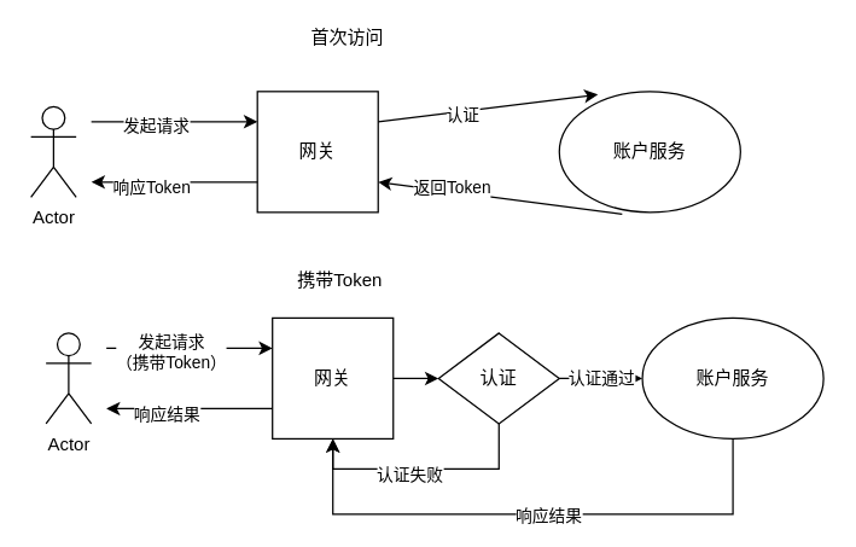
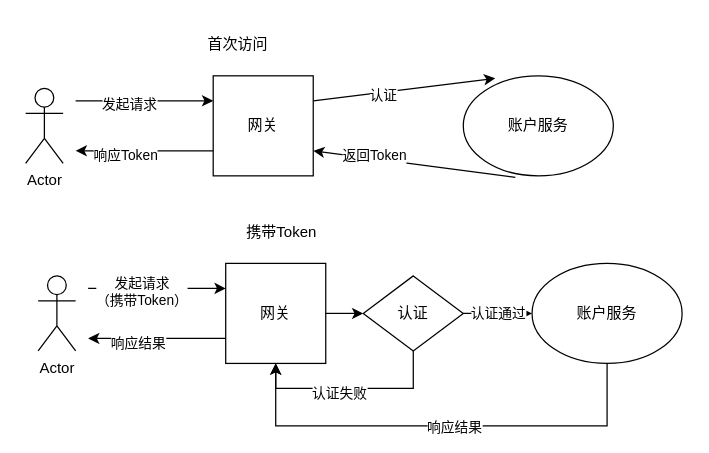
  <mxCell id="0" />
  <mxCell id="1" parent="0" />
  <mxCell id="2" value="网关" style="whiteSpace=wrap;html=1;aspect=fixed;" vertex="1" parent="1"><mxGeometry x="170" y="60" width="80" height="80" as="geometry" /></mxCell>
  <mxCell id="3" value="Actor" style="shape=umlActor;verticalLabelPosition=bottom;verticalAlign=top;html=1;outlineConnect=0;" vertex="1" parent="1"><mxGeometry x="20" y="70" width="30" height="60" as="geometry" /></mxCell>
  <mxCell id="4" value="" style="endArrow=classic;html=1;rounded=0;entryX=0;entryY=0.25;entryDx=0;entryDy=0;" edge="1" parent="1" target="2"><mxGeometry width="50" height="50" relative="1" as="geometry"><mxPoint x="60" y="80" as="sourcePoint" /><mxPoint x="180" y="210" as="targetPoint" /></mxGeometry></mxCell>
  <mxCell id="5" value="发起请求" style="edgeLabel;html=1;align=center;verticalAlign=middle;resizable=0;points=[];" vertex="1" connectable="0" parent="4"><mxGeometry x="-0.236" y="-2" relative="1" as="geometry"><mxPoint as="offset" /></mxGeometry></mxCell>
  <mxCell id="6" value="" style="endArrow=classic;html=1;rounded=0;exitX=0;exitY=0.75;exitDx=0;exitDy=0;" edge="1" parent="1" source="2"><mxGeometry width="50" height="50" relative="1" as="geometry"><mxPoint x="130" y="260" as="sourcePoint" /><mxPoint x="60" y="120" as="targetPoint" /></mxGeometry></mxCell>
  <mxCell id="7" value="响应Token" style="edgeLabel;html=1;align=center;verticalAlign=middle;resizable=0;points=[];" vertex="1" connectable="0" parent="6"><mxGeometry x="0.291" y="3" relative="1" as="geometry"><mxPoint as="offset" /></mxGeometry></mxCell>
  <mxCell id="8" value="账户服务" style="ellipse;whiteSpace=wrap;html=1;" vertex="1" parent="1"><mxGeometry x="370" y="60" width="120" height="80" as="geometry" /></mxCell>
  <mxCell id="9" value="" style="endArrow=classic;html=1;rounded=0;exitX=1;exitY=0.25;exitDx=0;exitDy=0;entryX=0.213;entryY=0.025;entryDx=0;entryDy=0;entryPerimeter=0;" edge="1" parent="1" source="2" target="8"><mxGeometry width="50" height="50" relative="1" as="geometry"><mxPoint x="220" y="260" as="sourcePoint" /><mxPoint x="360" y="60" as="targetPoint" /></mxGeometry></mxCell>
  <mxCell id="10" value="认证" style="edgeLabel;html=1;align=center;verticalAlign=middle;resizable=0;points=[];" vertex="1" connectable="0" parent="9"><mxGeometry x="-0.235" y="-3" relative="1" as="geometry"><mxPoint y="-1" as="offset" /></mxGeometry></mxCell>
  <mxCell id="11" value="" style="endArrow=classic;html=1;rounded=0;entryX=1;entryY=0.75;entryDx=0;entryDy=0;exitX=0.347;exitY=1.015;exitDx=0;exitDy=0;exitPerimeter=0;" edge="1" parent="1" source="8" target="2"><mxGeometry width="50" height="50" relative="1" as="geometry"><mxPoint x="220" y="260" as="sourcePoint" /><mxPoint x="270" y="210" as="targetPoint" /></mxGeometry></mxCell>
  <mxCell id="12" value="返回Token" style="edgeLabel;html=1;align=center;verticalAlign=middle;resizable=0;points=[];" vertex="1" connectable="0" parent="11"><mxGeometry x="0.41" y="-3" relative="1" as="geometry"><mxPoint as="offset" /></mxGeometry></mxCell>
- <mxCell id="13" value="首次访问" style="text;html=1;strokeColor=none;fillColor=none;align=center;verticalAlign=middle;whiteSpace=wrap;rounded=0;" vertex="1" parent="1"><mxGeometry x="200" y="10" width="60" height="30" as="geometry" /></mxCell>
+ <mxCell id="13" value="首次访问" style="text;html=1;strokeColor=none;fillColor=none;align=center;verticalAlign=middle;whiteSpace=wrap;rounded=0;" vertex="1" parent="1"><mxGeometry x="160" width="60" height="30" as="geometry" y="20" /></mxCell>
  <mxCell id="14" value="网关" style="whiteSpace=wrap;html=1;aspect=fixed;" vertex="1" parent="1"><mxGeometry x="180" y="210" width="80" height="80" as="geometry" /></mxCell>
  <mxCell id="15" value="Actor" style="shape=umlActor;verticalLabelPosition=bottom;verticalAlign=top;html=1;outlineConnect=0;" vertex="1" parent="1"><mxGeometry x="30" y="220" width="30" height="60" as="geometry" /></mxCell>
  <mxCell id="16" value="" style="endArrow=classic;html=1;rounded=0;entryX=0;entryY=0.25;entryDx=0;entryDy=0;" edge="1" parent="1" target="14"><mxGeometry width="50" height="50" relative="1" as="geometry"><mxPoint x="70" y="230" as="sourcePoint" /><mxPoint x="190" y="360" as="targetPoint" /></mxGeometry></mxCell>
  <mxCell id="17" value="发起请求&lt;br&gt;（携带Token）" style="edgeLabel;html=1;align=center;verticalAlign=middle;resizable=0;points=[];" vertex="1" connectable="0" parent="16"><mxGeometry x="-0.236" y="-2" relative="1" as="geometry"><mxPoint as="offset" /></mxGeometry></mxCell>
  <mxCell id="18" value="" style="endArrow=classic;html=1;rounded=0;exitX=0;exitY=0.75;exitDx=0;exitDy=0;" edge="1" parent="1" source="14"><mxGeometry width="50" height="50" relative="1" as="geometry"><mxPoint x="140" y="410" as="sourcePoint" /><mxPoint x="70" y="270" as="targetPoint" /></mxGeometry></mxCell>
  <mxCell id="19" value="响应结果" style="edgeLabel;html=1;align=center;verticalAlign=middle;resizable=0;points=[];" vertex="1" connectable="0" parent="18"><mxGeometry x="0.291" y="3" relative="1" as="geometry"><mxPoint as="offset" /></mxGeometry></mxCell>
  <mxCell id="20" value="账户服务" style="ellipse;whiteSpace=wrap;html=1;" vertex="1" parent="1"><mxGeometry x="425" y="210" width="120" height="80" as="geometry" /></mxCell>
  <mxCell id="21" value="携带Token" style="text;html=1;strokeColor=none;fillColor=none;align=center;verticalAlign=middle;whiteSpace=wrap;rounded=0;" vertex="1" parent="1"><mxGeometry x="180" y="170" width="90" height="30" as="geometry" /></mxCell>
  <mxCell id="22" value="认证" style="rhombus;whiteSpace=wrap;html=1;" vertex="1" parent="1"><mxGeometry x="290" y="220" width="80" height="60" as="geometry" /></mxCell>
  <mxCell id="23" value="" style="endArrow=classic;html=1;rounded=0;exitX=1;exitY=0.5;exitDx=0;exitDy=0;entryX=0;entryY=0.5;entryDx=0;entryDy=0;" edge="1" parent="1" source="14" target="22"><mxGeometry width="50" height="50" relative="1" as="geometry"><mxPoint x="330" y="260" as="sourcePoint" /><mxPoint x="380" y="210" as="targetPoint" /></mxGeometry></mxCell>
  <mxCell id="24" value="" style="endArrow=classic;html=1;rounded=0;exitX=0.5;exitY=1;exitDx=0;exitDy=0;entryX=0.5;entryY=1;entryDx=0;entryDy=0;" edge="1" parent="1" source="22" target="14"><mxGeometry width="50" height="50" relative="1" as="geometry"><mxPoint x="330" y="260" as="sourcePoint" /><mxPoint x="350" y="370" as="targetPoint" /><Array as="points"><mxPoint x="330" y="310" /><mxPoint x="280" y="310" /><mxPoint x="220" y="310" /></Array></mxGeometry></mxCell>
  <mxCell id="25" value="认证失败" style="edgeLabel;html=1;align=center;verticalAlign=middle;resizable=0;points=[];" vertex="1" connectable="0" parent="24"><mxGeometry x="0.122" y="3" relative="1" as="geometry"><mxPoint as="offset" /></mxGeometry></mxCell>
  <mxCell id="26" value="" style="endArrow=classic;html=1;rounded=0;entryX=0.5;entryY=1;entryDx=0;entryDy=0;exitX=0.5;exitY=1;exitDx=0;exitDy=0;" edge="1" parent="1" source="20" target="14"><mxGeometry width="50" height="50" relative="1" as="geometry"><mxPoint x="330" y="260" as="sourcePoint" /><mxPoint x="380" y="210" as="targetPoint" /><Array as="points"><mxPoint x="485" y="340" /><mxPoint x="220" y="340" /></Array></mxGeometry></mxCell>
  <mxCell id="27" value="响应结果" style="edgeLabel;html=1;align=center;verticalAlign=middle;resizable=0;points=[];" vertex="1" connectable="0" parent="26"><mxGeometry x="-0.053" relative="1" as="geometry"><mxPoint as="offset" /></mxGeometry></mxCell>
  <mxCell id="28" value="认证通过" style="endArrow=classic;html=1;rounded=0;entryX=0;entryY=0.5;entryDx=0;entryDy=0;exitX=1;exitY=0.5;exitDx=0;exitDy=0;" edge="1" parent="1" source="22" target="20"><mxGeometry width="50" height="50" relative="1" as="geometry"><mxPoint x="330" y="260" as="sourcePoint" /><mxPoint x="380" y="210" as="targetPoint" /></mxGeometry></mxCell>
